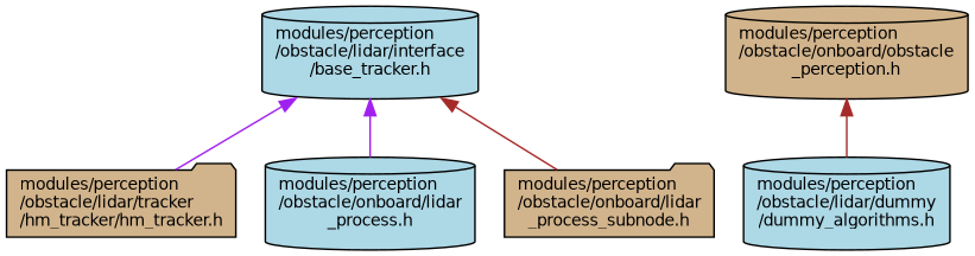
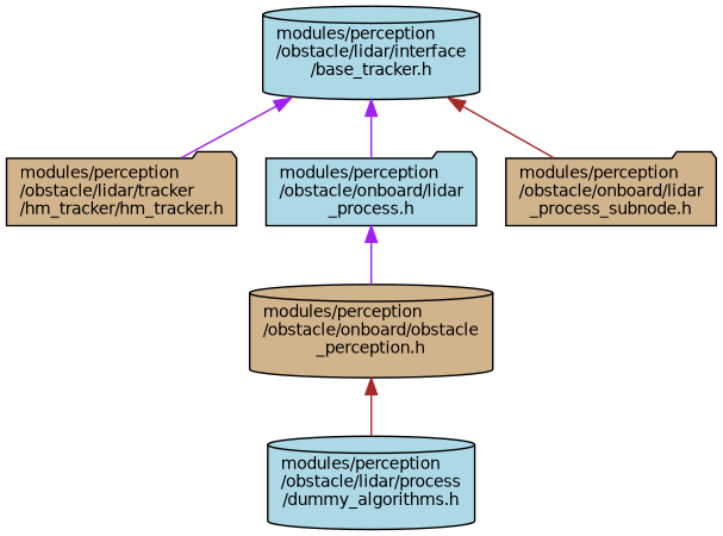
  digraph {
    node [color=black fillcolor=lightblue fontname=Helvetica fontsize=10 shape=cylinder style=filled]
    edge [color=purple dir=back fontname=Helvetica fontsize=10 labelfontname=Helvetica labelfontsize=10 style=solid]
    n1 [fontcolor=black height=0.2 label="modules/perception\l/obstacle/lidar/interface\l/base_tracker.h" width=0.4]
    n2 [fillcolor=tan height=0.2 label="modules/perception\l/obstacle/lidar/tracker\l/hm_tracker/hm_tracker.h" shape=folder width=0.4]
-   n3 [height=0.2 label="modules/perception\l/obstacle/onboard/lidar\l_process.h" width=0.4]
+   n3 [height=0.2 label="modules/perception\l/obstacle/onboard/lidar\l_process.h" shape=folder width=0.4]
    n4 [fillcolor=tan height=0.2 label="modules/perception\l/obstacle/onboard/lidar\l_process_subnode.h" shape=folder width=0.4]
-   n5 [height=0.2 label="modules/perception\l/obstacle/lidar/dummy\l/dummy_algorithms.h" width=0.4]
+   n5 [height=0.2 label="modules/perception\l/obstacle/lidar/process\l/dummy_algorithms.h" width=0.4]
    n6 [fillcolor=tan height=0.2 label="modules/perception\l/obstacle/onboard/obstacle\l_perception.h" width=0.4]
    n1 -> n2
    n1 -> n3
    n1 -> n4 [color=brown]
+   n3 -> n6
    n6 -> n5 [color=brown]
  }
